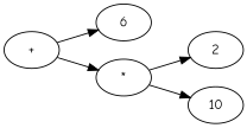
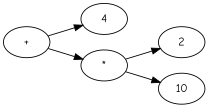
  digraph {
    rankdir=LR
    fontname="Comic Neue"
    node [fontname="Comic Neue"]
    edge [fontname="Comic Neue"]
    n1 [label="+"]
-   n2 [label=6]
+   n2 [label=4]
    n3 [label="*"]
    n4 [label=2]
    n5 [label=10]
    n1 -> n2
    n1 -> n3
    n3 -> n4
    n3 -> n5
  }
